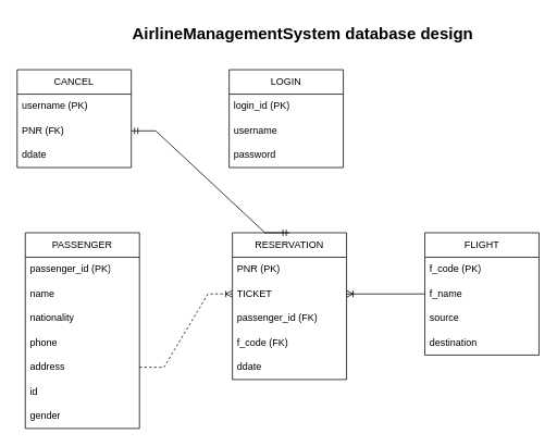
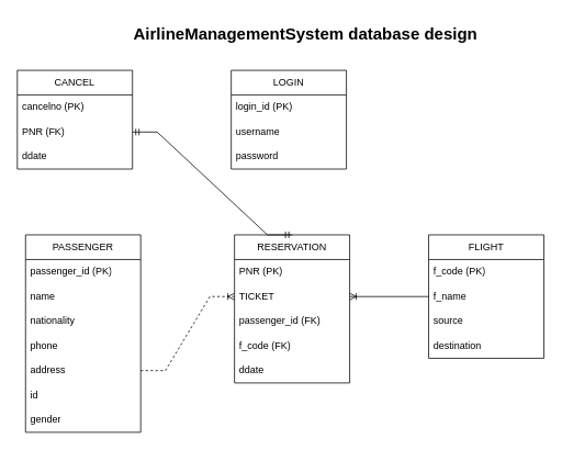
  <mxCell id="0" />
  <mxCell id="1" parent="0" />
  <mxCell id="2" value="LOGIN" style="swimlane;fontStyle=0;childLayout=stackLayout;horizontal=1;startSize=30;horizontalStack=0;resizeParent=1;resizeParentMax=0;resizeLast=0;collapsible=1;marginBottom=0;whiteSpace=wrap;html=1;" vertex="1" parent="1"><mxGeometry x="280" y="85" width="140" height="120" as="geometry" /></mxCell>
  <mxCell id="3" value="login_id (PK)" style="text;strokeColor=none;fillColor=none;align=left;verticalAlign=middle;spacingLeft=4;spacingRight=4;overflow=hidden;points=[[0,0.5],[1,0.5]];portConstraint=eastwest;rotatable=0;whiteSpace=wrap;html=1;" vertex="1" parent="2"><mxGeometry y="30" width="140" height="30" as="geometry" /></mxCell>
  <mxCell id="4" value="username" style="text;strokeColor=none;fillColor=none;align=left;verticalAlign=middle;spacingLeft=4;spacingRight=4;overflow=hidden;points=[[0,0.5],[1,0.5]];portConstraint=eastwest;rotatable=0;whiteSpace=wrap;html=1;" vertex="1" parent="2"><mxGeometry y="60" width="140" height="30" as="geometry" /></mxCell>
  <mxCell id="5" value="password" style="text;strokeColor=none;fillColor=none;align=left;verticalAlign=middle;spacingLeft=4;spacingRight=4;overflow=hidden;points=[[0,0.5],[1,0.5]];portConstraint=eastwest;rotatable=0;whiteSpace=wrap;html=1;" vertex="1" parent="2"><mxGeometry y="90" width="140" height="30" as="geometry" /></mxCell>
  <mxCell id="6" value="PASSENGER" style="swimlane;fontStyle=0;childLayout=stackLayout;horizontal=1;startSize=30;horizontalStack=0;resizeParent=1;resizeParentMax=0;resizeLast=0;collapsible=1;marginBottom=0;whiteSpace=wrap;html=1;" vertex="1" parent="1"><mxGeometry x="30" y="285" width="140" height="240" as="geometry" /></mxCell>
  <mxCell id="7" value="passenger_id (PK)" style="text;strokeColor=none;fillColor=none;align=left;verticalAlign=middle;spacingLeft=4;spacingRight=4;overflow=hidden;points=[[0,0.5],[1,0.5]];portConstraint=eastwest;rotatable=0;whiteSpace=wrap;html=1;" vertex="1" parent="6"><mxGeometry y="30" width="140" height="30" as="geometry" /></mxCell>
  <mxCell id="8" value="name" style="text;strokeColor=none;fillColor=none;align=left;verticalAlign=middle;spacingLeft=4;spacingRight=4;overflow=hidden;points=[[0,0.5],[1,0.5]];portConstraint=eastwest;rotatable=0;whiteSpace=wrap;html=1;" vertex="1" parent="6"><mxGeometry y="60" width="140" height="30" as="geometry" /></mxCell>
  <mxCell id="9" value="nationality" style="text;strokeColor=none;fillColor=none;align=left;verticalAlign=middle;spacingLeft=4;spacingRight=4;overflow=hidden;points=[[0,0.5],[1,0.5]];portConstraint=eastwest;rotatable=0;whiteSpace=wrap;html=1;" vertex="1" parent="6"><mxGeometry y="90" width="140" height="30" as="geometry" /></mxCell>
  <mxCell id="10" value="phone" style="text;strokeColor=none;fillColor=none;align=left;verticalAlign=middle;spacingLeft=4;spacingRight=4;overflow=hidden;points=[[0,0.5],[1,0.5]];portConstraint=eastwest;rotatable=0;whiteSpace=wrap;html=1;" vertex="1" parent="6"><mxGeometry y="120" width="140" height="30" as="geometry" /></mxCell>
  <mxCell id="11" value="address" style="text;strokeColor=none;fillColor=none;align=left;verticalAlign=middle;spacingLeft=4;spacingRight=4;overflow=hidden;points=[[0,0.5],[1,0.5]];portConstraint=eastwest;rotatable=0;whiteSpace=wrap;html=1;" vertex="1" parent="6"><mxGeometry y="150" width="140" height="30" as="geometry" /></mxCell>
  <mxCell id="12" value="id" style="text;strokeColor=none;fillColor=none;align=left;verticalAlign=middle;spacingLeft=4;spacingRight=4;overflow=hidden;points=[[0,0.5],[1,0.5]];portConstraint=eastwest;rotatable=0;whiteSpace=wrap;html=1;" vertex="1" parent="6"><mxGeometry y="180" width="140" height="30" as="geometry" /></mxCell>
  <mxCell id="13" value="gender" style="text;strokeColor=none;fillColor=none;align=left;verticalAlign=middle;spacingLeft=4;spacingRight=4;overflow=hidden;points=[[0,0.5],[1,0.5]];portConstraint=eastwest;rotatable=0;whiteSpace=wrap;html=1;" vertex="1" parent="6"><mxGeometry y="210" width="140" height="30" as="geometry" /></mxCell>
  <mxCell id="14" value="FLIGHT" style="swimlane;fontStyle=0;childLayout=stackLayout;horizontal=1;startSize=30;horizontalStack=0;resizeParent=1;resizeParentMax=0;resizeLast=0;collapsible=1;marginBottom=0;whiteSpace=wrap;html=1;" vertex="1" parent="1"><mxGeometry x="520" y="285" width="140" height="150" as="geometry" /></mxCell>
  <mxCell id="15" value="f_code (PK)" style="text;strokeColor=none;fillColor=none;align=left;verticalAlign=middle;spacingLeft=4;spacingRight=4;overflow=hidden;points=[[0,0.5],[1,0.5]];portConstraint=eastwest;rotatable=0;whiteSpace=wrap;html=1;" vertex="1" parent="14"><mxGeometry y="30" width="140" height="30" as="geometry" /></mxCell>
  <mxCell id="16" value="f_name" style="text;strokeColor=none;fillColor=none;align=left;verticalAlign=middle;spacingLeft=4;spacingRight=4;overflow=hidden;points=[[0,0.5],[1,0.5]];portConstraint=eastwest;rotatable=0;whiteSpace=wrap;html=1;" vertex="1" parent="14"><mxGeometry y="60" width="140" height="30" as="geometry" /></mxCell>
  <mxCell id="17" value="source" style="text;strokeColor=none;fillColor=none;align=left;verticalAlign=middle;spacingLeft=4;spacingRight=4;overflow=hidden;points=[[0,0.5],[1,0.5]];portConstraint=eastwest;rotatable=0;whiteSpace=wrap;html=1;" vertex="1" parent="14"><mxGeometry y="90" width="140" height="30" as="geometry" /></mxCell>
  <mxCell id="18" value="destination" style="text;strokeColor=none;fillColor=none;align=left;verticalAlign=middle;spacingLeft=4;spacingRight=4;overflow=hidden;points=[[0,0.5],[1,0.5]];portConstraint=eastwest;rotatable=0;whiteSpace=wrap;html=1;" vertex="1" parent="14"><mxGeometry y="120" width="140" height="30" as="geometry" /></mxCell>
  <mxCell id="19" value="RESERVATION" style="swimlane;fontStyle=0;childLayout=stackLayout;horizontal=1;startSize=30;horizontalStack=0;resizeParent=1;resizeParentMax=0;resizeLast=0;collapsible=1;marginBottom=0;whiteSpace=wrap;html=1;" vertex="1" parent="1"><mxGeometry x="284" y="285" width="140" height="180" as="geometry" /></mxCell>
  <mxCell id="20" value="PNR (PK)" style="text;strokeColor=none;fillColor=none;align=left;verticalAlign=middle;spacingLeft=4;spacingRight=4;overflow=hidden;points=[[0,0.5],[1,0.5]];portConstraint=eastwest;rotatable=0;whiteSpace=wrap;html=1;" vertex="1" parent="19"><mxGeometry y="30" width="140" height="30" as="geometry" /></mxCell>
  <mxCell id="21" value="TICKET&lt;span style=&quot;white-space: pre;&quot;&gt;&#09;&lt;/span&gt;" style="text;strokeColor=none;fillColor=none;align=left;verticalAlign=middle;spacingLeft=4;spacingRight=4;overflow=hidden;points=[[0,0.5],[1,0.5]];portConstraint=eastwest;rotatable=0;whiteSpace=wrap;html=1;" vertex="1" parent="19"><mxGeometry y="60" width="140" height="30" as="geometry" /></mxCell>
  <mxCell id="22" value="passenger_id (FK)" style="text;strokeColor=none;fillColor=none;align=left;verticalAlign=middle;spacingLeft=4;spacingRight=4;overflow=hidden;points=[[0,0.5],[1,0.5]];portConstraint=eastwest;rotatable=0;whiteSpace=wrap;html=1;" vertex="1" parent="19"><mxGeometry y="90" width="140" height="30" as="geometry" /></mxCell>
  <mxCell id="23" value="f_code (FK)" style="text;strokeColor=none;fillColor=none;align=left;verticalAlign=middle;spacingLeft=4;spacingRight=4;overflow=hidden;points=[[0,0.5],[1,0.5]];portConstraint=eastwest;rotatable=0;whiteSpace=wrap;html=1;" vertex="1" parent="19"><mxGeometry y="120" width="140" height="30" as="geometry" /></mxCell>
  <mxCell id="24" value="ddate" style="text;strokeColor=none;fillColor=none;align=left;verticalAlign=middle;spacingLeft=4;spacingRight=4;overflow=hidden;points=[[0,0.5],[1,0.5]];portConstraint=eastwest;rotatable=0;whiteSpace=wrap;html=1;" vertex="1" parent="19"><mxGeometry y="150" width="140" height="30" as="geometry" /></mxCell>
  <mxCell id="25" value="CANCEL" style="swimlane;fontStyle=0;childLayout=stackLayout;horizontal=1;startSize=30;horizontalStack=0;resizeParent=1;resizeParentMax=0;resizeLast=0;collapsible=1;marginBottom=0;whiteSpace=wrap;html=1;" vertex="1" parent="1"><mxGeometry x="20" y="85" width="140" height="120" as="geometry" /></mxCell>
- <mxCell id="26" value="username (PK)" style="text;strokeColor=none;fillColor=none;align=left;verticalAlign=middle;spacingLeft=4;spacingRight=4;overflow=hidden;points=[[0,0.5],[1,0.5]];portConstraint=eastwest;rotatable=0;whiteSpace=wrap;html=1;" vertex="1" parent="25"><mxGeometry y="30" width="140" height="30" as="geometry" /></mxCell>
+ <mxCell id="26" value="cancelno (PK)" style="text;strokeColor=none;fillColor=none;align=left;verticalAlign=middle;spacingLeft=4;spacingRight=4;overflow=hidden;points=[[0,0.5],[1,0.5]];portConstraint=eastwest;rotatable=0;whiteSpace=wrap;html=1;" vertex="1" parent="25"><mxGeometry y="30" width="140" height="30" as="geometry" /></mxCell>
  <mxCell id="27" value="PNR (FK)" style="text;strokeColor=none;fillColor=none;align=left;verticalAlign=middle;spacingLeft=4;spacingRight=4;overflow=hidden;points=[[0,0.5],[1,0.5]];portConstraint=eastwest;rotatable=0;whiteSpace=wrap;html=1;" vertex="1" parent="25"><mxGeometry y="60" width="140" height="30" as="geometry" /></mxCell>
  <mxCell id="28" value="ddate" style="text;strokeColor=none;fillColor=none;align=left;verticalAlign=middle;spacingLeft=4;spacingRight=4;overflow=hidden;points=[[0,0.5],[1,0.5]];portConstraint=eastwest;rotatable=0;whiteSpace=wrap;html=1;" vertex="1" parent="25"><mxGeometry y="90" width="140" height="30" as="geometry" /></mxCell>
  <mxCell id="29" value="" style="edgeStyle=entityRelationEdgeStyle;fontSize=12;html=1;endArrow=ERoneToMany;rounded=0;entryX=0;entryY=0.5;entryDx=0;entryDy=0;exitX=1;exitY=0.5;exitDx=0;exitDy=0;dashed=1;" edge="1" parent="1" source="11" target="21"><mxGeometry width="100" height="100" relative="1" as="geometry"><mxPoint x="300" y="465" as="sourcePoint" /><mxPoint x="400" y="365" as="targetPoint" /><Array as="points"><mxPoint x="260" y="525" /></Array></mxGeometry></mxCell>
  <mxCell id="30" value="" style="edgeStyle=entityRelationEdgeStyle;fontSize=12;html=1;endArrow=ERoneToMany;rounded=0;entryX=1;entryY=0.5;entryDx=0;entryDy=0;exitX=0;exitY=0.5;exitDx=0;exitDy=0;" edge="1" parent="1" source="16" target="21"><mxGeometry width="100" height="100" relative="1" as="geometry"><mxPoint x="300" y="465" as="sourcePoint" /><mxPoint x="400" y="365" as="targetPoint" /></mxGeometry></mxCell>
  <mxCell id="31" value="" style="edgeStyle=entityRelationEdgeStyle;fontSize=12;html=1;endArrow=ERmandOne;startArrow=ERmandOne;rounded=0;entryX=1;entryY=0.5;entryDx=0;entryDy=0;exitX=0.5;exitY=0;exitDx=0;exitDy=0;" edge="1" parent="1" source="19" target="27"><mxGeometry width="100" height="100" relative="1" as="geometry"><mxPoint x="300" y="425" as="sourcePoint" /><mxPoint x="400" y="325" as="targetPoint" /></mxGeometry></mxCell>
  <mxCell id="32" value="&lt;b&gt;&lt;font style=&quot;font-size: 20px;&quot;&gt;AirlineManagementSystem database design&lt;/font&gt;&lt;/b&gt;" style="text;html=1;align=center;verticalAlign=middle;resizable=0;points=[];autosize=1;strokeColor=none;fillColor=none;" vertex="1" parent="1"><mxGeometry x="150" y="20" width="440" height="40" as="geometry" /></mxCell>
